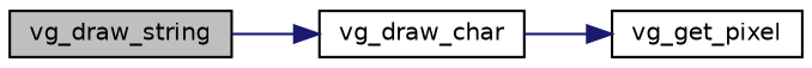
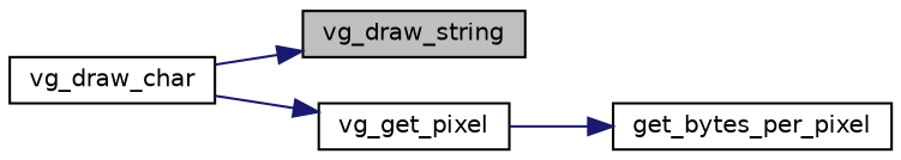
  digraph {
    rankdir=LR
    node [color=black fillcolor=white fontname=Helvetica fontsize=10 shape=record style=filled]
    edge [color=midnightblue fontname=Helvetica fontsize=10 labelfontname=Helvetica labelfontsize=10 style=solid]
    n1 [fillcolor=grey75 fontcolor=black height=0.2 label=vg_draw_string width=0.4]
    n2 [height=0.2 label=vg_draw_char width=0.4]
    n3 [height=0.2 label=vg_get_pixel width=0.4]
-   n1 -> n2
+   n4 [height=0.2 label=get_bytes_per_pixel width=0.4]
+   n2 -> n1
    n2 -> n3
+   n3 -> n4
  }
